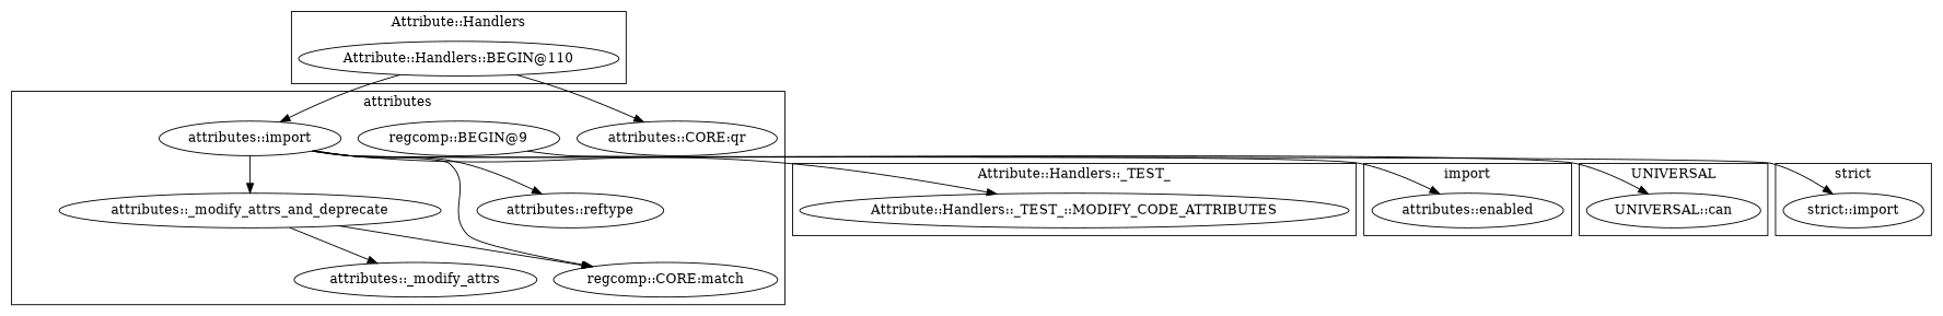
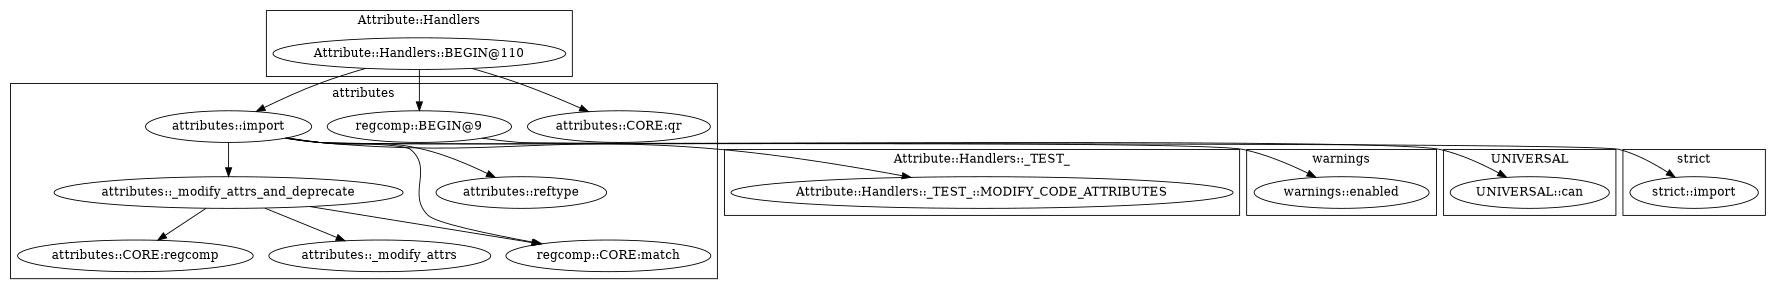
  digraph {
    "strict::import"
    "Attribute::Handlers::_TEST_::MODIFY_CODE_ATTRIBUTES"
-   "warnings::enabled" [label="attributes::enabled"]
+   "warnings::enabled"
    "attributes::_modify_attrs_and_deprecate"
+   "attributes::CORE:regcomp"
    n6 [label="regcomp::CORE:match"]
    "attributes::_modify_attrs"
    "attributes::CORE:qr"
    "attributes::import"
    "attributes::reftype"
    n11 [label="regcomp::BEGIN@9"]
    "Attribute::Handlers::BEGIN@110"
    "UNIVERSAL::can"
    subgraph cluster_1 {
      label="strict"
      "strict::import"
    }
    subgraph cluster_2 {
      label="Attribute::Handlers::_TEST_"
      "Attribute::Handlers::_TEST_::MODIFY_CODE_ATTRIBUTES"
    }
    subgraph cluster_3 {
-     label=import
+     label=warnings
      "warnings::enabled"
    }
    subgraph cluster_4 {
      label=attributes
      "attributes::_modify_attrs_and_deprecate"
+     "attributes::CORE:regcomp"
      n6
      "attributes::_modify_attrs"
      "attributes::CORE:qr"
      "attributes::import"
      "attributes::reftype"
      n11
    }
    subgraph cluster_5 {
      label="Attribute::Handlers"
      "Attribute::Handlers::BEGIN@110"
    }
    subgraph cluster_6 {
      label=UNIVERSAL
      "UNIVERSAL::can"
    }
+   "attributes::_modify_attrs_and_deprecate" -> "attributes::CORE:regcomp"
    "attributes::_modify_attrs_and_deprecate" -> n6
    "attributes::_modify_attrs_and_deprecate" -> "attributes::_modify_attrs"
    "attributes::import" -> "Attribute::Handlers::_TEST_::MODIFY_CODE_ATTRIBUTES"
    "attributes::import" -> "warnings::enabled"
    "attributes::import" -> "attributes::_modify_attrs_and_deprecate"
    "attributes::import" -> n6
    "attributes::import" -> "attributes::reftype"
    "attributes::import" -> "UNIVERSAL::can"
    n11 -> "strict::import"
    "Attribute::Handlers::BEGIN@110" -> "attributes::CORE:qr"
    "Attribute::Handlers::BEGIN@110" -> "attributes::import"
+   "Attribute::Handlers::BEGIN@110" -> n11
  }
